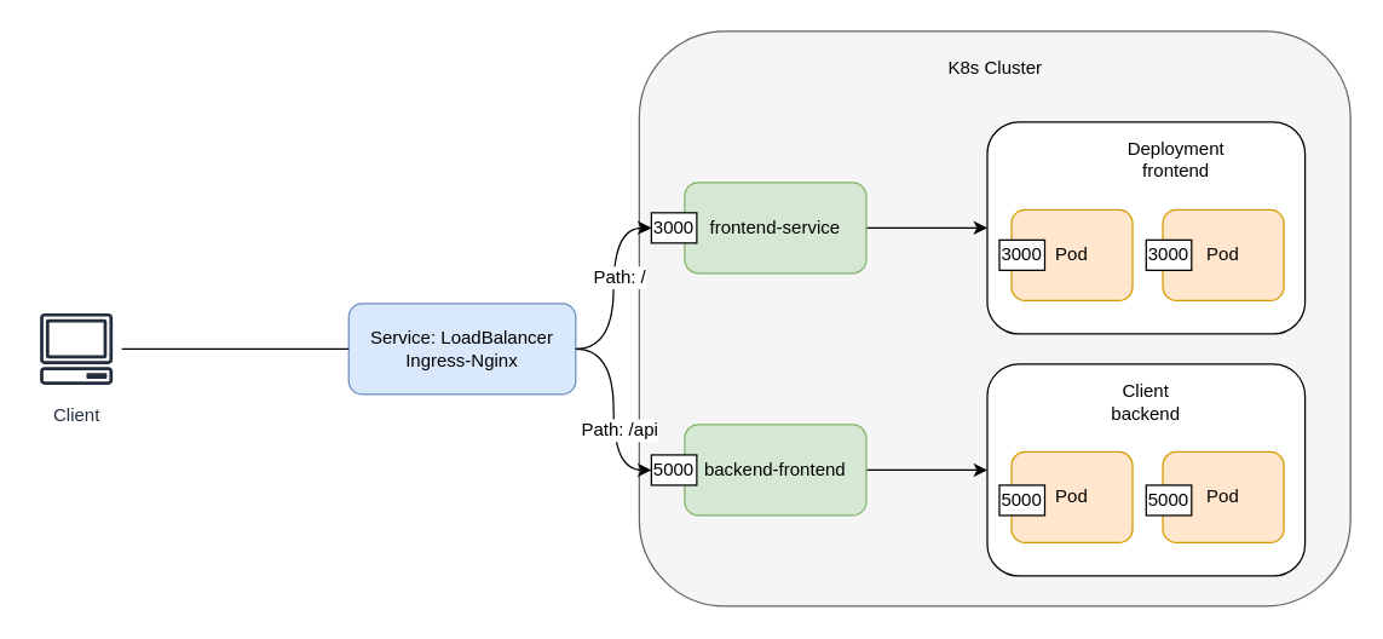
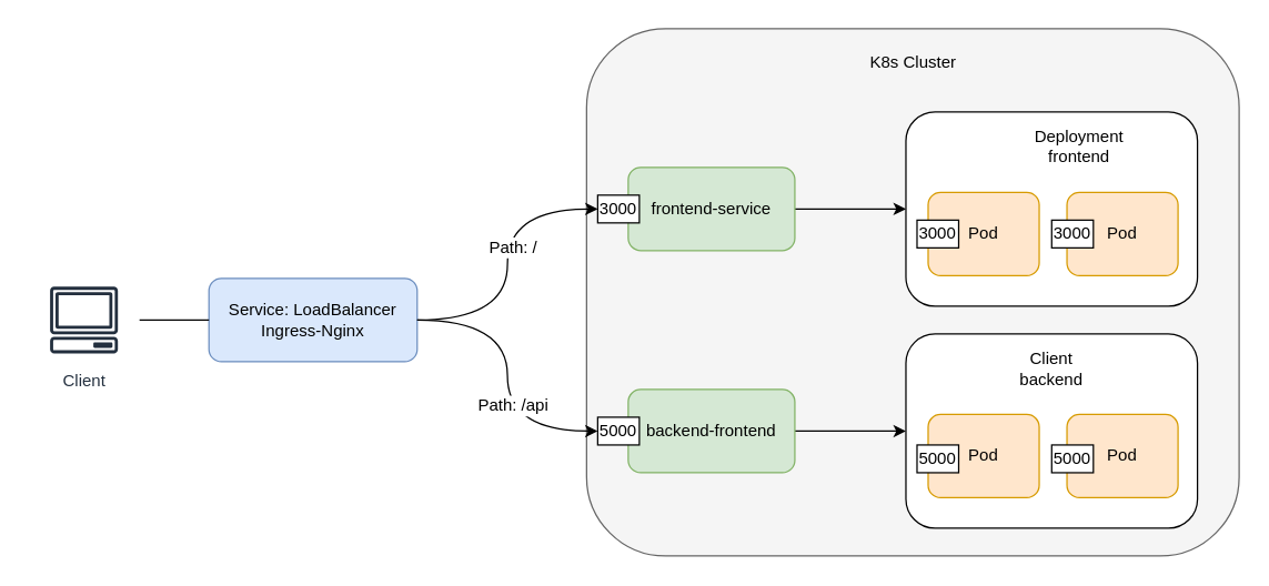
  <mxCell id="0" />
  <mxCell id="1" parent="0" />
- <mxCell id="2" value="Client" style="sketch=0;outlineConnect=0;fontColor=#232F3E;gradientColor=none;strokeColor=#232F3E;fillColor=#ffffff;dashed=0;verticalLabelPosition=bottom;verticalAlign=top;align=center;html=1;fontSize=12;fontStyle=0;aspect=fixed;shape=mxgraph.aws4.resourceIcon;resIcon=mxgraph.aws4.client;" vertex="1" parent="1"><mxGeometry x="20" y="200" width="60" height="60" as="geometry" /></mxCell>
- <mxCell id="3" value="Service: LoadBalancer&lt;br&gt;Ingress-Nginx" style="rounded=1;whiteSpace=wrap;html=1;fillColor=#dae8fc;strokeColor=#6c8ebf;" vertex="1" parent="1"><mxGeometry x="230" y="200" width="150" height="60" as="geometry" /></mxCell>
+ <mxCell id="2" value="Client" style="sketch=0;outlineConnect=0;fontColor=#232F3E;gradientColor=none;strokeColor=#232F3E;fillColor=#ffffff;dashed=0;verticalLabelPosition=bottom;verticalAlign=top;align=center;html=1;fontSize=12;fontStyle=0;aspect=fixed;shape=mxgraph.aws4.resourceIcon;resIcon=mxgraph.aws4.client;" vertex="1" parent="1"><mxGeometry x="20" y="200" width="80" height="60" as="geometry" /></mxCell>
+ <mxCell id="3" value="Service: LoadBalancer&lt;br&gt;Ingress-Nginx" style="rounded=1;whiteSpace=wrap;html=1;fillColor=#dae8fc;strokeColor=#6c8ebf;" vertex="1" parent="1"><mxGeometry x="150" y="200" width="150" height="60" as="geometry" /></mxCell>
  <mxCell id="4" value="" style="endArrow=none;html=1;rounded=0;entryX=0;entryY=0.5;entryDx=0;entryDy=0;" edge="1" parent="1" source="2" target="3"><mxGeometry width="50" height="50" relative="1" as="geometry"><mxPoint x="70" y="250" as="sourcePoint" /><mxPoint x="120" y="200" as="targetPoint" /></mxGeometry></mxCell>
  <mxCell id="5" value="" style="rounded=1;whiteSpace=wrap;html=1;fillColor=#f5f5f5;fontColor=#333333;strokeColor=#666666;" vertex="1" parent="1"><mxGeometry x="422" y="20" width="470" height="380" as="geometry" /></mxCell>
  <mxCell id="6" style="edgeStyle=orthogonalEdgeStyle;curved=1;rounded=0;orthogonalLoop=1;jettySize=auto;html=1;exitX=1;exitY=0.5;exitDx=0;exitDy=0;" edge="1" parent="1" source="7" target="8"><mxGeometry relative="1" as="geometry" /></mxCell>
  <mxCell id="7" value="frontend-service" style="rounded=1;whiteSpace=wrap;html=1;fillColor=#d5e8d4;strokeColor=#82b366;" vertex="1" parent="1"><mxGeometry x="452" y="120" width="120" height="60" as="geometry" /></mxCell>
  <mxCell id="8" value="" style="rounded=1;whiteSpace=wrap;html=1;" vertex="1" parent="1"><mxGeometry x="652" y="80" width="210" height="140" as="geometry" /></mxCell>
  <mxCell id="9" value="Pod" style="rounded=1;whiteSpace=wrap;html=1;fillColor=#ffe6cc;strokeColor=#d79b00;" vertex="1" parent="1"><mxGeometry x="668" y="138" width="80" height="60" as="geometry" /></mxCell>
  <mxCell id="10" value="Pod" style="rounded=1;whiteSpace=wrap;html=1;fillColor=#ffe6cc;strokeColor=#d79b00;" vertex="1" parent="1"><mxGeometry x="768" y="138" width="80" height="60" as="geometry" /></mxCell>
  <mxCell id="11" value="Deployment&lt;br&gt;frontend" style="text;html=1;strokeColor=none;fillColor=none;align=center;verticalAlign=middle;whiteSpace=wrap;rounded=0;" vertex="1" parent="1"><mxGeometry x="747" y="90" width="60" height="30" as="geometry" /></mxCell>
  <mxCell id="12" style="edgeStyle=orthogonalEdgeStyle;curved=1;rounded=0;orthogonalLoop=1;jettySize=auto;html=1;exitX=1;exitY=0.5;exitDx=0;exitDy=0;" edge="1" parent="1" source="13" target="14"><mxGeometry relative="1" as="geometry" /></mxCell>
  <mxCell id="13" value="backend-frontend" style="rounded=1;whiteSpace=wrap;html=1;fillColor=#d5e8d4;strokeColor=#82b366;" vertex="1" parent="1"><mxGeometry x="452" y="280" width="120" height="60" as="geometry" /></mxCell>
  <mxCell id="14" value="" style="rounded=1;whiteSpace=wrap;html=1;" vertex="1" parent="1"><mxGeometry x="652" y="240" width="210" height="140" as="geometry" /></mxCell>
  <mxCell id="15" value="Pod" style="rounded=1;whiteSpace=wrap;html=1;fillColor=#ffe6cc;strokeColor=#d79b00;" vertex="1" parent="1"><mxGeometry x="668" y="298" width="80" height="60" as="geometry" /></mxCell>
  <mxCell id="16" value="Pod" style="rounded=1;whiteSpace=wrap;html=1;fillColor=#ffe6cc;strokeColor=#d79b00;" vertex="1" parent="1"><mxGeometry x="768" y="298" width="80" height="60" as="geometry" /></mxCell>
  <mxCell id="17" value="Client&lt;br&gt;backend" style="text;html=1;strokeColor=none;fillColor=none;align=center;verticalAlign=middle;whiteSpace=wrap;rounded=0;" vertex="1" parent="1"><mxGeometry x="727" y="250" width="60" height="30" as="geometry" /></mxCell>
  <mxCell id="18" value="3000" style="rounded=0;whiteSpace=wrap;html=1;fontSize=12;" vertex="1" parent="1"><mxGeometry x="430" y="140" width="30" height="20" as="geometry" /></mxCell>
  <mxCell id="19" value="5000" style="rounded=0;whiteSpace=wrap;html=1;fontSize=12;" vertex="1" parent="1"><mxGeometry x="430" y="300" width="30" height="20" as="geometry" /></mxCell>
  <mxCell id="20" style="edgeStyle=orthogonalEdgeStyle;curved=1;rounded=0;orthogonalLoop=1;jettySize=auto;html=1;exitX=1;exitY=0.5;exitDx=0;exitDy=0;entryX=0;entryY=0.5;entryDx=0;entryDy=0;fontSize=12;" edge="1" parent="1" source="3" target="18"><mxGeometry relative="1" as="geometry" /></mxCell>
  <mxCell id="21" value="Path: /" style="edgeLabel;html=1;align=center;verticalAlign=middle;resizable=0;points=[];fontSize=12;" vertex="1" connectable="0" parent="20"><mxGeometry x="0.126" y="-3" relative="1" as="geometry"><mxPoint as="offset" /></mxGeometry></mxCell>
  <mxCell id="22" style="edgeStyle=orthogonalEdgeStyle;curved=1;rounded=0;orthogonalLoop=1;jettySize=auto;html=1;exitX=1;exitY=0.5;exitDx=0;exitDy=0;entryX=0;entryY=0.5;entryDx=0;entryDy=0;fontSize=12;" edge="1" parent="1" source="3" target="19"><mxGeometry relative="1" as="geometry" /></mxCell>
  <mxCell id="23" value="Path: /api" style="edgeLabel;html=1;align=center;verticalAlign=middle;resizable=0;points=[];fontSize=12;" vertex="1" connectable="0" parent="22"><mxGeometry x="0.196" y="3" relative="1" as="geometry"><mxPoint as="offset" /></mxGeometry></mxCell>
  <mxCell id="24" value="3000" style="rounded=0;whiteSpace=wrap;html=1;fontSize=12;" vertex="1" parent="1"><mxGeometry x="660" y="158" width="30" height="20" as="geometry" /></mxCell>
  <mxCell id="25" value="3000" style="rounded=0;whiteSpace=wrap;html=1;fontSize=12;" vertex="1" parent="1"><mxGeometry x="757" y="158" width="30" height="20" as="geometry" /></mxCell>
  <mxCell id="26" value="5000" style="rounded=0;whiteSpace=wrap;html=1;fontSize=12;" vertex="1" parent="1"><mxGeometry x="660" y="320" width="30" height="20" as="geometry" /></mxCell>
  <mxCell id="27" value="5000" style="rounded=0;whiteSpace=wrap;html=1;fontSize=12;" vertex="1" parent="1"><mxGeometry x="757" y="320" width="30" height="20" as="geometry" /></mxCell>
  <mxCell id="28" value="K8s Cluster" style="text;html=1;strokeColor=none;fillColor=none;align=center;verticalAlign=middle;whiteSpace=wrap;rounded=0;fontSize=12;" vertex="1" parent="1"><mxGeometry x="620.5" y="30" width="73" height="30" as="geometry" /></mxCell>
